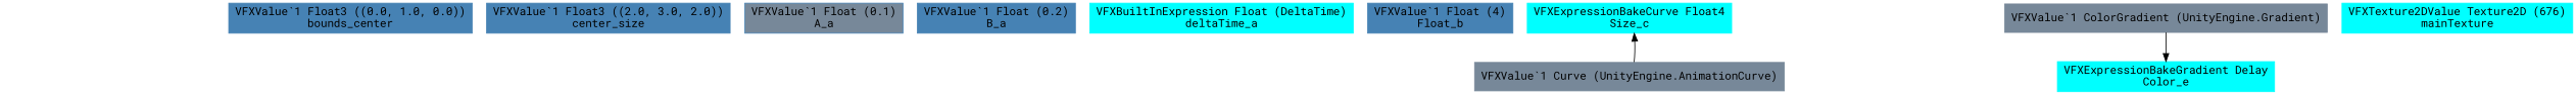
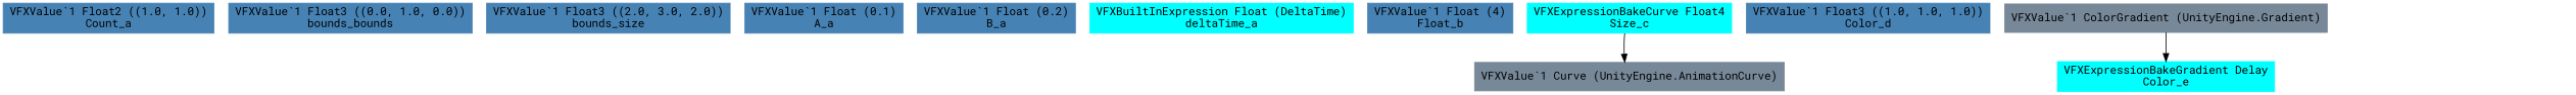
  digraph {
    fontname="Roboto Mono"
    node [color=steelblue fontname="Roboto Mono" shape=box style=filled]
    edge [fontname="Roboto Mono"]
-   n2 [label="VFXValue`1 Float3 ((0.0, 1.0, 0.0))\nbounds_center"]
-   n3 [label="VFXValue`1 Float3 ((2.0, 3.0, 2.0))\ncenter_size"]
-   n4 [label="VFXValue`1 Float (0.1)\nA_a" fillcolor=lightslategray]
+   n1 [label="VFXValue`1 Float2 ((1.0, 1.0))\nCount_a"]
+   n2 [label="VFXValue`1 Float3 ((0.0, 1.0, 0.0))\nbounds_bounds"]
+   n3 [label="VFXValue`1 Float3 ((2.0, 3.0, 2.0))\nbounds_size"]
+   n4 [label="VFXValue`1 Float (0.1)\nA_a"]
    n5 [label="VFXValue`1 Float (0.2)\nB_a"]
    n6 [color=cyan label="VFXBuiltInExpression Float (DeltaTime)\ndeltaTime_a"]
    n7 [label="VFXValue`1 Float (4)\nFloat_b"]
    n8 [color=cyan label="VFXExpressionBakeCurve Float4\nSize_c"]
    n9 [color=lightslategray label="VFXValue`1 Curve (UnityEngine.AnimationCurve)"]
+   n10 [label="VFXValue`1 Float3 ((1.0, 1.0, 1.0))\nColor_d"]
    n11 [color=cyan label="VFXExpressionBakeGradient Delay\nColor_e"]
    n12 [color=lightslategray label="VFXValue`1 ColorGradient (UnityEngine.Gradient)"]
-   n13 [color=cyan label="VFXTexture2DValue Texture2D (676)\nmainTexture"]
-   n9 -> n8
+   n8 -> n9
    n12 -> n11
  }
